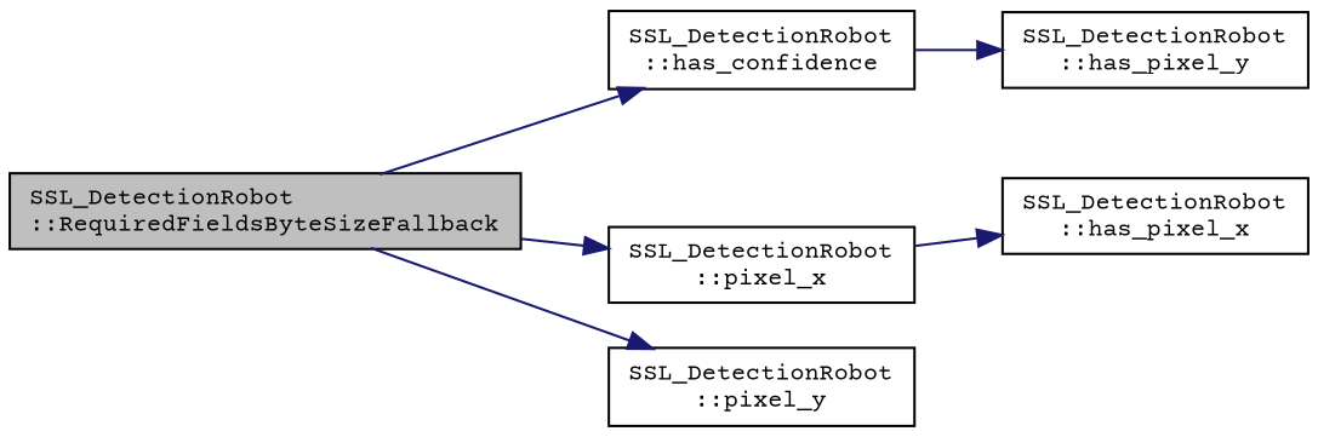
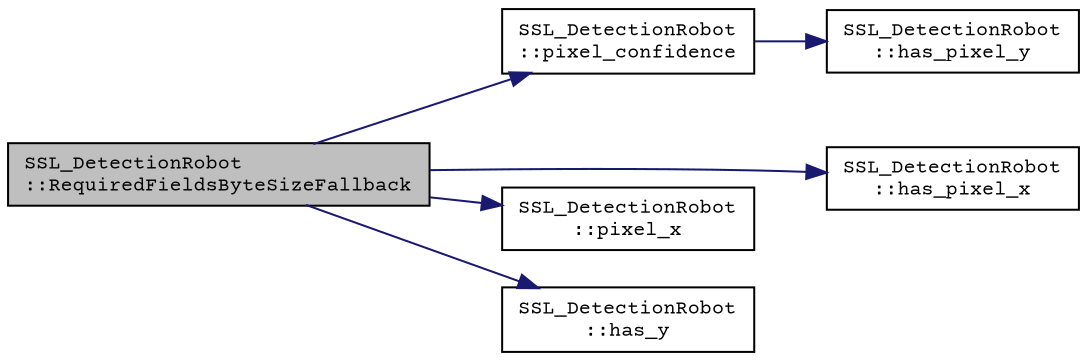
  digraph {
    fontname="Courier Prime"
    rankdir=LR
    node [color=black fillcolor=white fontname="Courier Prime" fontsize=10 shape=record style=filled]
    edge [color=midnightblue fontname="Courier Prime" fontsize=10 labelfontname=Helvetica labelfontsize=10 style=solid]
    n1 [fillcolor=grey75 fontcolor=black height=0.2 label="SSL_DetectionRobot\l::RequiredFieldsByteSizeFallback" width=0.4]
-   n2 [height=0.2 label="SSL_DetectionRobot\l::has_confidence" width=0.4]
+   n2 [height=0.2 label="SSL_DetectionRobot\l::pixel_confidence" width=0.4]
    n3 [height=0.2 label="SSL_DetectionRobot\l::has_pixel_x" width=0.4]
    n4 [height=0.2 label="SSL_DetectionRobot\l::pixel_x" width=0.4]
-   n5 [height=0.2 label="SSL_DetectionRobot\l::pixel_y" width=0.4]
+   n5 [height=0.2 label="SSL_DetectionRobot\l::has_y" width=0.4]
    n6 [height=0.2 label="SSL_DetectionRobot\l::has_pixel_y" width=0.4]
    n1 -> n2
-   n4 -> n3
+   n1 -> n3
    n1 -> n4
    n1 -> n5
    n2 -> n6
  }
